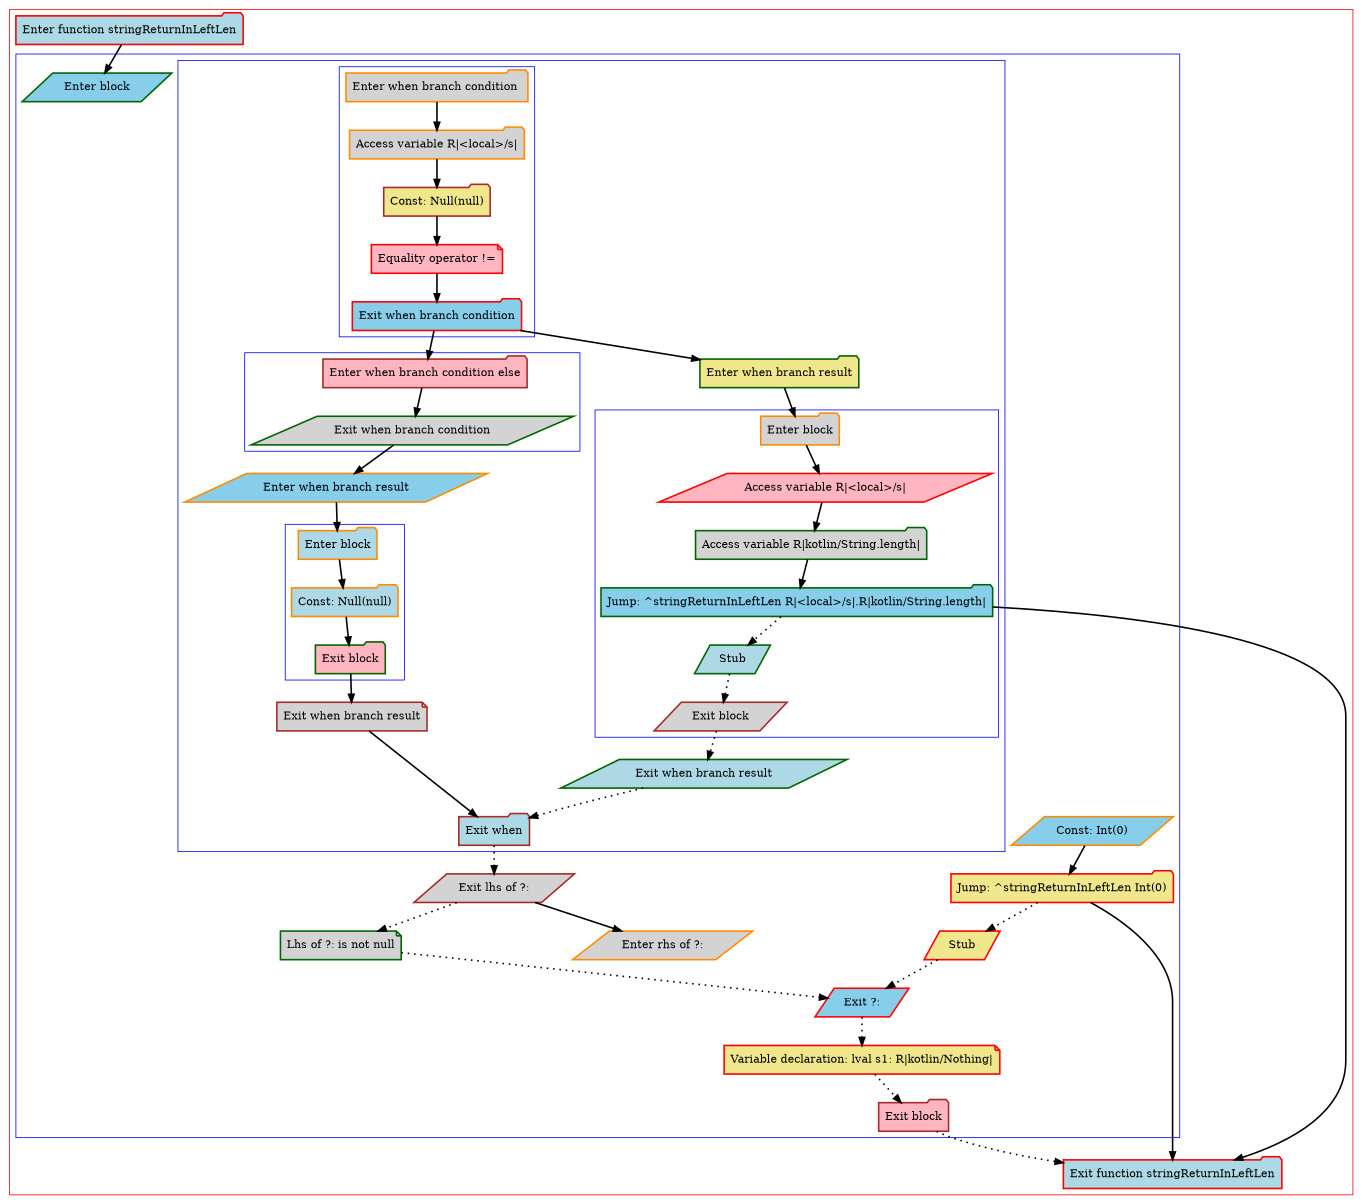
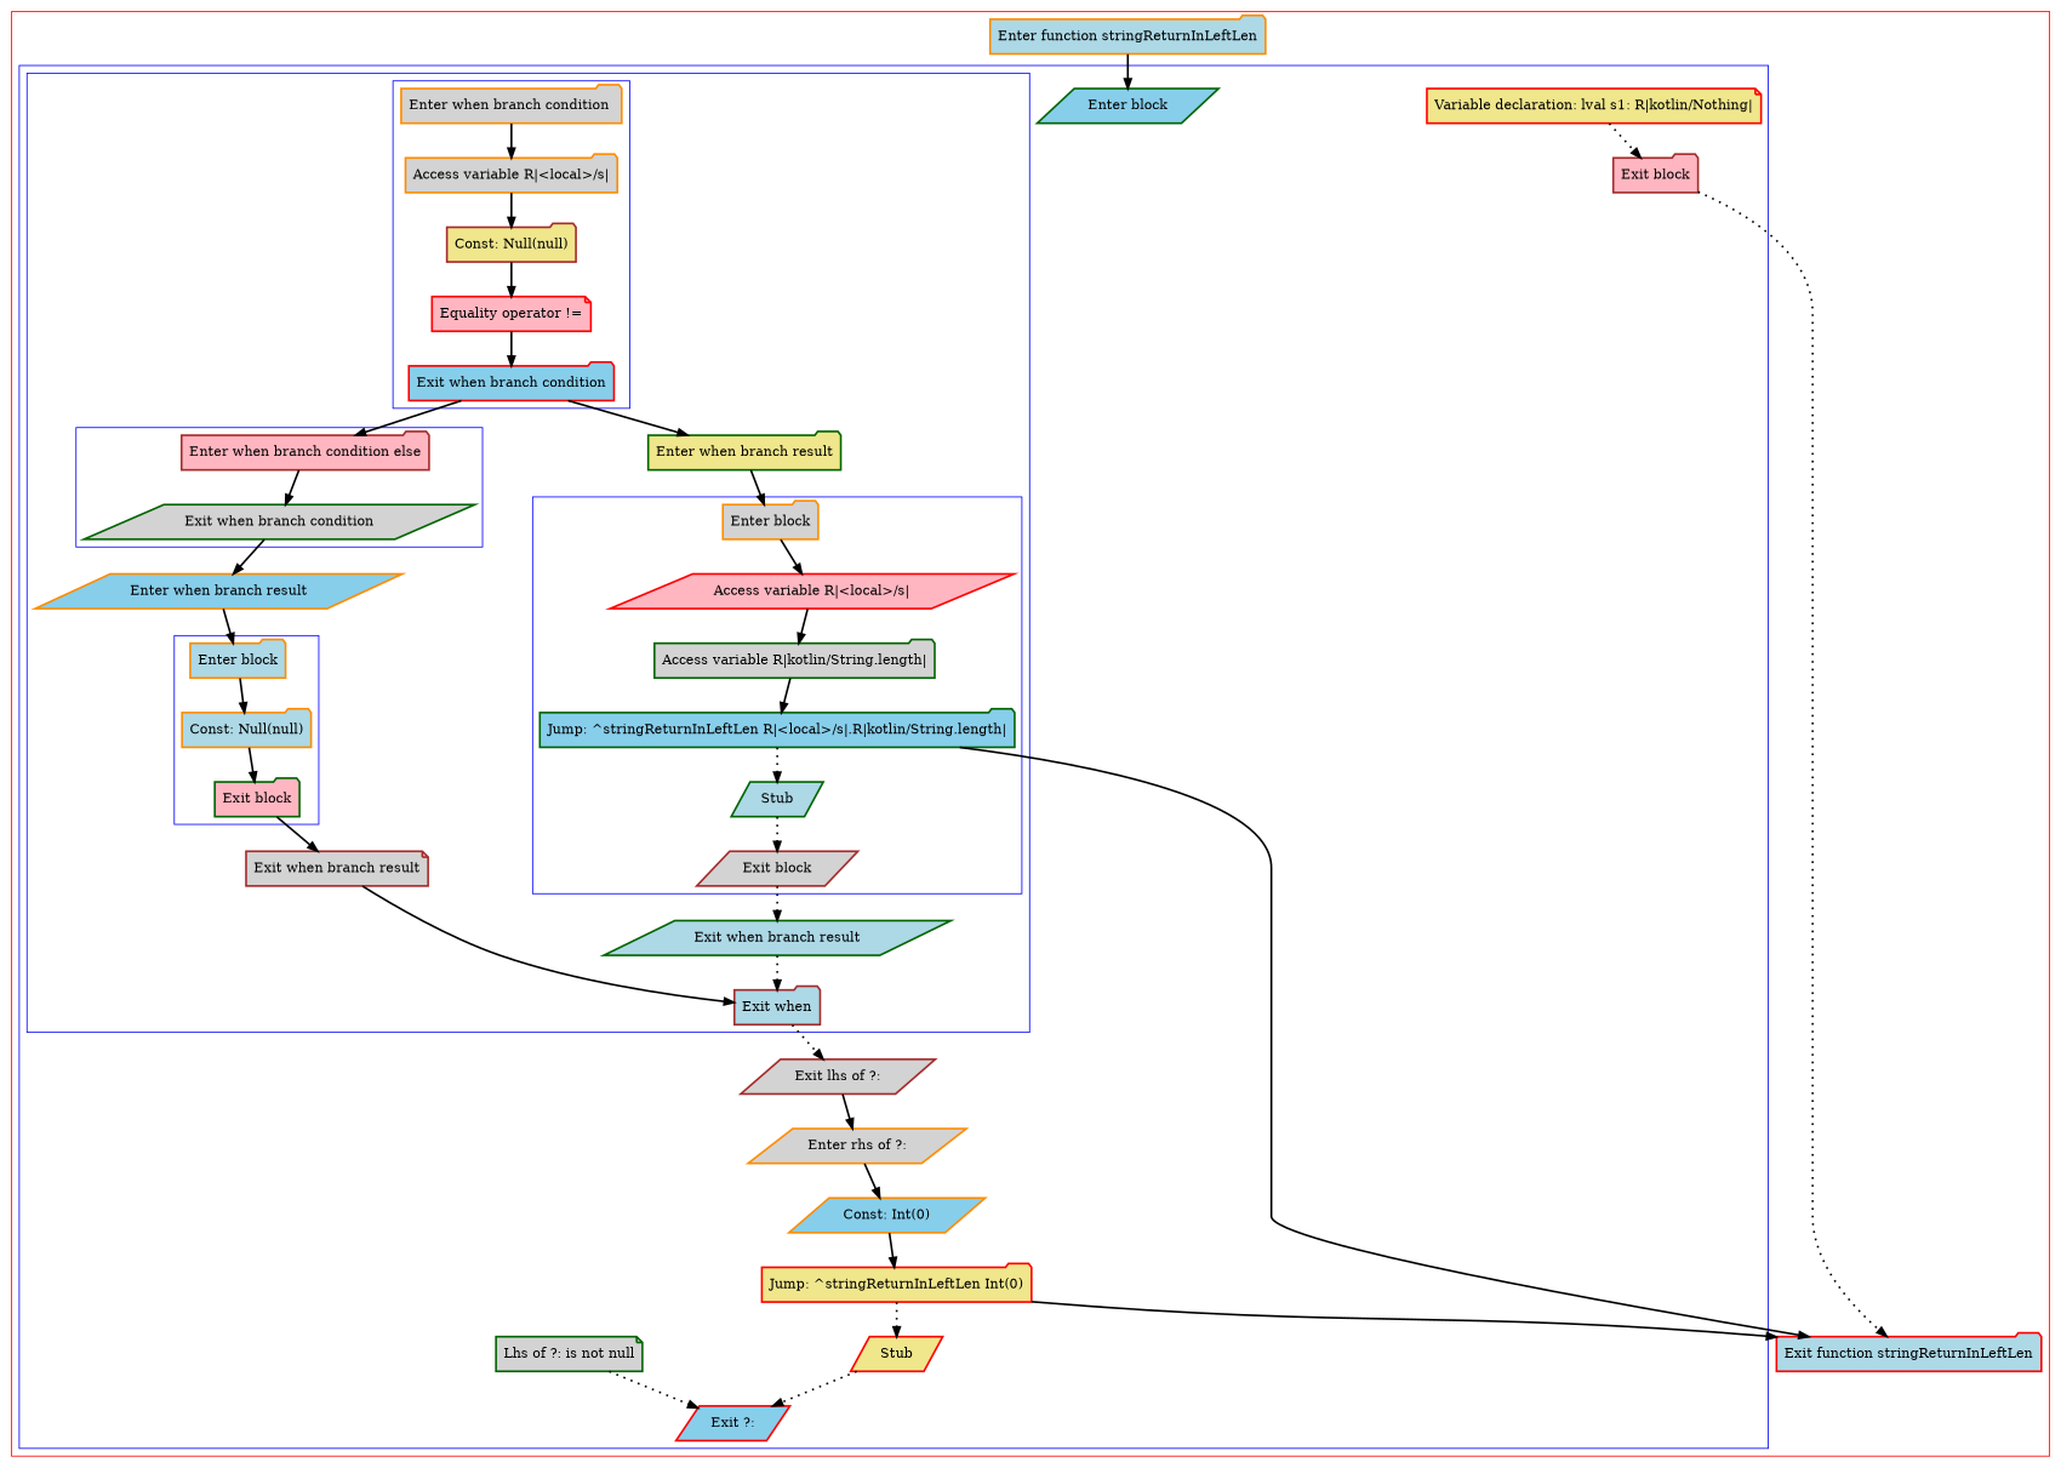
  digraph {
    nodesep=3
    node [color=darkorange fillcolor=lightgrey penwidth=2 shape=folder style=filled]
    edge [penwidth=2]
    n1 [label="Enter when branch condition "]
    n2 [label="Access variable R|<local>/s|"]
    n3 [color=brown fillcolor=khaki label="Const: Null(null)"]
    n4 [color=red fillcolor=lightpink label="Equality operator !=" shape=note]
    n5 [color=red fillcolor=skyblue label="Exit when branch condition"]
    n6 [color=brown fillcolor=lightpink label="Enter when branch condition else"]
    n7 [color=darkgreen label="Exit when branch condition" shape=parallelogram]
    n8 [fillcolor=lightblue label="Enter block"]
    n9 [fillcolor=lightblue label="Const: Null(null)"]
    n10 [color=darkgreen fillcolor=lightpink label="Exit block"]
    n11 [label="Enter block"]
    n12 [color=red fillcolor=lightpink label="Access variable R|<local>/s|" shape=parallelogram]
    n13 [color=darkgreen label="Access variable R|kotlin/String.length|"]
    n14 [color=darkgreen fillcolor=skyblue label="Jump: ^stringReturnInLeftLen R|<local>/s|.R|kotlin/String.length|"]
    n15 [color=darkgreen fillcolor=lightblue label=Stub shape=parallelogram]
    n16 [color=brown label="Exit block" shape=parallelogram]
    n17 [fillcolor=skyblue label="Enter when branch result" shape=parallelogram]
    n18 [color=brown label="Exit when branch result" shape=note]
    n19 [color=darkgreen fillcolor=khaki label="Enter when branch result"]
    n20 [color=darkgreen fillcolor=lightblue label="Exit when branch result" shape=parallelogram]
    n21 [color=brown fillcolor=lightblue label="Exit when"]
    n22 [color=darkgreen fillcolor=skyblue label="Enter block" shape=parallelogram]
    n23 [color=brown label="Exit lhs of ?:" shape=parallelogram]
    n24 [label="Enter rhs of ?:" shape=parallelogram]
    n25 [fillcolor=skyblue label="Const: Int(0)" shape=parallelogram]
    n26 [color=red fillcolor=khaki label="Jump: ^stringReturnInLeftLen Int(0)"]
    n27 [color=red fillcolor=khaki label=Stub shape=parallelogram]
    n28 [color=darkgreen label="Lhs of ?: is not null" shape=note]
    n29 [color=red fillcolor=skyblue label="Exit ?:" shape=parallelogram]
    n30 [color=red fillcolor=khaki label="Variable declaration: lval s1: R|kotlin/Nothing|" shape=note]
    n31 [color=brown fillcolor=lightpink label="Exit block"]
-   n32 [color=red fillcolor=lightblue label="Enter function stringReturnInLeftLen"]
+   n32 [fillcolor=lightblue label="Enter function stringReturnInLeftLen"]
    n33 [color=red fillcolor=lightblue label="Exit function stringReturnInLeftLen"]
    subgraph cluster_1 {
      color=red
      n32
      n33
      subgraph cluster_2 {
        color=blue
        n22
        n23
        n24
        n25
        n26
        n27
        n28
        n29
        n30
        n31
        subgraph cluster_3 {
          color=blue
          n17
          n18
          n19
          n20
          n21
          subgraph cluster_4 {
            color=blue
            n1
            n2
            n3
            n4
            n5
          }
          subgraph cluster_5 {
            color=blue
            n6
            n7
          }
          subgraph cluster_6 {
            color=blue
            n8
            n9
            n10
          }
          subgraph cluster_7 {
            color=blue
            n11
            n12
            n13
            n14
            n15
            n16
          }
        }
      }
    }
    n1 -> n2
    n2 -> n3
    n3 -> n4
    n4 -> n5
    n5 -> n6
    n5 -> n19
    n6 -> n7
    n7 -> n17
    n8 -> n9
    n9 -> n10
    n10 -> n18
    n11 -> n12
    n12 -> n13
    n13 -> n14
    n14 -> n15 [style=dotted]
    n14 -> n33
    n15 -> n16 [style=dotted]
    n16 -> n20 [style=dotted]
    n17 -> n8
    n18 -> n21
    n19 -> n11
    n20 -> n21 [style=dotted]
    n21 -> n23 [style=dotted]
    n23 -> n24
-   n23 -> n28 [style=dotted]
+   n24 -> n25
    n25 -> n26
    n26 -> n27 [style=dotted]
    n26 -> n33
    n27 -> n29 [style=dotted]
    n28 -> n29 [style=dotted]
-   n29 -> n30 [style=dotted]
    n30 -> n31 [style=dotted]
    n31 -> n33 [style=dotted]
    n32 -> n22
  }
